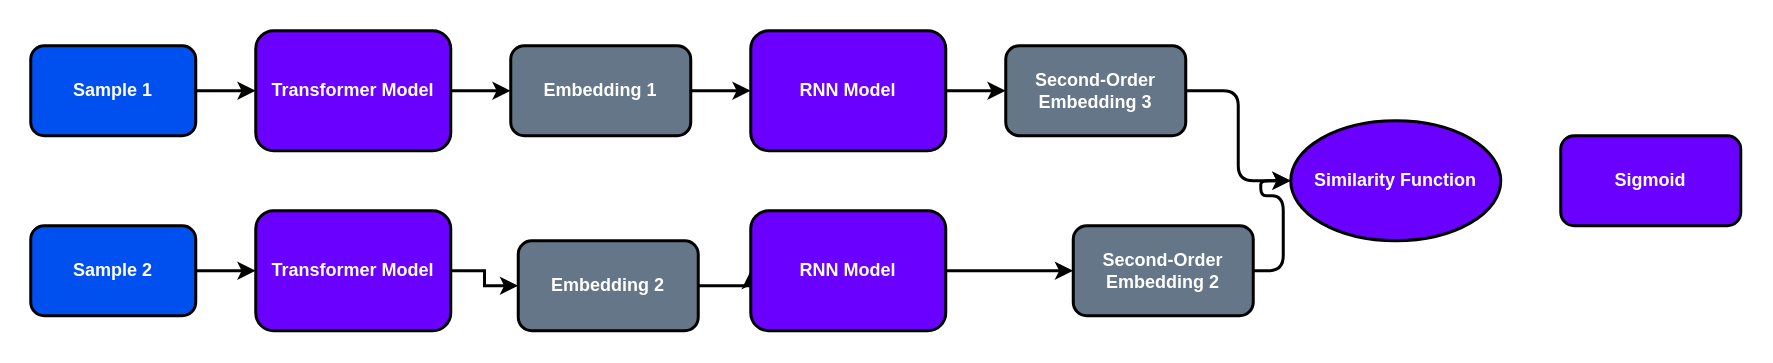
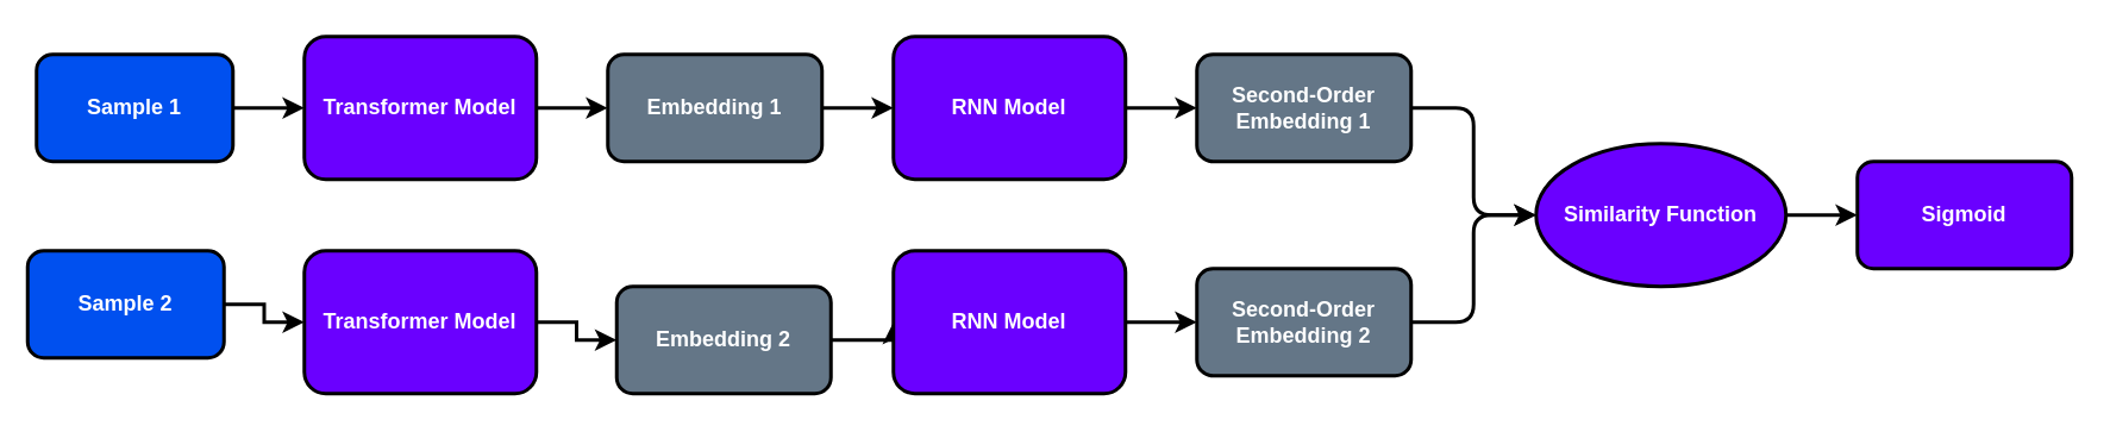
  <mxCell id="0" />
  <mxCell id="1" parent="0" />
  <mxCell id="2" style="edgeStyle=orthogonalEdgeStyle;curved=1;orthogonalLoop=1;jettySize=auto;html=1;exitX=1;exitY=0.5;exitDx=0;exitDy=0;strokeWidth=2;" parent="1" source="3" target="7" edge="1"><mxGeometry relative="1" as="geometry" /></mxCell>
  <mxCell id="3" value="Sample 1" style="rounded=1;whiteSpace=wrap;html=1;fillColor=#0050ef;fontColor=#ffffff;strokeColor=#000000;strokeWidth=2;fontStyle=1" parent="1" vertex="1"><mxGeometry x="20" y="30" width="110" height="60" as="geometry" /></mxCell>
  <mxCell id="4" style="edgeStyle=orthogonalEdgeStyle;rounded=0;orthogonalLoop=1;jettySize=auto;html=1;exitX=1;exitY=0.5;exitDx=0;exitDy=0;entryX=0;entryY=0.5;entryDx=0;entryDy=0;strokeWidth=2;fontFamily=Roboto;fontSource=https%3A%2F%2Ffonts.googleapis.com%2Fcss2%3Ffamily%3DRoboto%26display%3Dswap;" parent="1" source="5" target="9" edge="1"><mxGeometry relative="1" as="geometry" /></mxCell>
- <mxCell id="5" value="Sample 2" style="rounded=1;whiteSpace=wrap;html=1;fillColor=#0050ef;fontColor=#ffffff;strokeColor=#000000;strokeWidth=2;fontStyle=1" parent="1" vertex="1"><mxGeometry x="20" y="150" width="110" height="60" as="geometry" /></mxCell>
+ <mxCell id="5" value="Sample 2" style="rounded=1;whiteSpace=wrap;html=1;fillColor=#0050ef;fontColor=#ffffff;strokeColor=#000000;strokeWidth=2;fontStyle=1" parent="1" vertex="1"><mxGeometry x="15" y="140" width="110" height="60" as="geometry" /></mxCell>
  <mxCell id="6" style="edgeStyle=orthogonalEdgeStyle;rounded=0;orthogonalLoop=1;jettySize=auto;html=1;exitX=1;exitY=0.5;exitDx=0;exitDy=0;entryX=0;entryY=0.5;entryDx=0;entryDy=0;strokeWidth=2;" parent="1" source="7" target="18" edge="1"><mxGeometry relative="1" as="geometry" /></mxCell>
  <mxCell id="7" value="Transformer Model" style="rounded=1;whiteSpace=wrap;html=1;fillColor=#6a00ff;fontColor=#ffffff;strokeColor=#000000;strokeWidth=2;fontStyle=1" parent="1" vertex="1"><mxGeometry x="170" y="20" width="130" height="80" as="geometry" /></mxCell>
  <mxCell id="8" style="edgeStyle=orthogonalEdgeStyle;rounded=0;orthogonalLoop=1;jettySize=auto;html=1;exitX=1;exitY=0.5;exitDx=0;exitDy=0;entryX=0;entryY=0.5;entryDx=0;entryDy=0;strokeWidth=2;" parent="1" source="9" target="20" edge="1"><mxGeometry relative="1" as="geometry" /></mxCell>
  <mxCell id="9" value="Transformer Model" style="rounded=1;whiteSpace=wrap;html=1;fillColor=#6a00ff;fontColor=#ffffff;strokeColor=#000000;strokeWidth=2;fontStyle=1" parent="1" vertex="1"><mxGeometry x="170" y="140" width="130" height="80" as="geometry" /></mxCell>
  <mxCell id="10" style="edgeStyle=orthogonalEdgeStyle;rounded=1;orthogonalLoop=1;jettySize=auto;html=1;exitX=1;exitY=0.5;exitDx=0;exitDy=0;entryX=0;entryY=0.5;entryDx=0;entryDy=0;strokeWidth=2;fontFamily=Helvetica;" parent="1" source="11" target="15" edge="1"><mxGeometry relative="1" as="geometry" /></mxCell>
- <mxCell id="11" value="Second-Order Embedding 3" style="rounded=1;whiteSpace=wrap;html=1;fillColor=#647687;fontColor=#ffffff;strokeColor=#000000;strokeWidth=2;fontStyle=1" parent="1" vertex="1"><mxGeometry x="670" y="30" width="120" height="60" as="geometry" /></mxCell>
+ <mxCell id="11" value="Second-Order Embedding 1" style="rounded=1;whiteSpace=wrap;html=1;fillColor=#647687;fontColor=#ffffff;strokeColor=#000000;strokeWidth=2;fontStyle=1" parent="1" vertex="1"><mxGeometry x="670" y="30" width="120" height="60" as="geometry" /></mxCell>
  <mxCell id="12" style="edgeStyle=orthogonalEdgeStyle;rounded=1;orthogonalLoop=1;jettySize=auto;html=1;exitX=1;exitY=0.5;exitDx=0;exitDy=0;entryX=0;entryY=0.5;entryDx=0;entryDy=0;strokeWidth=2;fontFamily=Helvetica;" parent="1" source="13" target="15" edge="1"><mxGeometry relative="1" as="geometry" /></mxCell>
- <mxCell id="13" value="Second-Order Embedding 2" style="rounded=1;whiteSpace=wrap;html=1;fillColor=#647687;fontColor=#ffffff;strokeColor=#000000;strokeWidth=2;fontStyle=1" parent="1" vertex="1"><mxGeometry x="715" y="150" width="120" height="60" as="geometry" /></mxCell>
+ <mxCell id="13" value="Second-Order Embedding 2" style="rounded=1;whiteSpace=wrap;html=1;fillColor=#647687;fontColor=#ffffff;strokeColor=#000000;strokeWidth=2;fontStyle=1" parent="1" vertex="1"><mxGeometry x="670" y="150" width="120" height="60" as="geometry" /></mxCell>
+ <mxCell id="14" style="edgeStyle=orthogonalEdgeStyle;curved=1;orthogonalLoop=1;jettySize=auto;html=1;exitX=1;exitY=0.5;exitDx=0;exitDy=0;entryX=0;entryY=0.5;entryDx=0;entryDy=0;strokeWidth=2;" parent="1" source="15" target="16" edge="1"><mxGeometry relative="1" as="geometry" /></mxCell>
  <mxCell id="15" value="&lt;font face=&quot;Helvetica&quot;&gt;Similarity Function&lt;/font&gt;" style="ellipse;whiteSpace=wrap;html=1;strokeColor=#000000;strokeWidth=2;fontFamily=Roboto;fontSource=https%3A%2F%2Ffonts.googleapis.com%2Fcss2%3Ffamily%3DRoboto%26display%3Dswap;fillColor=#6a00ff;fontColor=#ffffff;fontStyle=1;" parent="1" vertex="1"><mxGeometry x="860" y="80" width="140" height="80" as="geometry" /></mxCell>
  <mxCell id="16" value="Sigmoid" style="rounded=1;whiteSpace=wrap;html=1;fillColor=#6a00ff;fontColor=#ffffff;strokeColor=#000000;strokeWidth=2;fontStyle=1" parent="1" vertex="1"><mxGeometry x="1040" y="90" width="120" height="60" as="geometry" /></mxCell>
  <mxCell id="17" style="edgeStyle=orthogonalEdgeStyle;rounded=0;orthogonalLoop=1;jettySize=auto;html=1;exitX=1;exitY=0.5;exitDx=0;exitDy=0;entryX=0;entryY=0.5;entryDx=0;entryDy=0;strokeWidth=2;" parent="1" source="18" target="22" edge="1"><mxGeometry relative="1" as="geometry" /></mxCell>
  <mxCell id="18" value="Embedding 1" style="rounded=1;whiteSpace=wrap;html=1;fillColor=#647687;fontColor=#ffffff;strokeColor=#000000;strokeWidth=2;fontStyle=1" parent="1" vertex="1"><mxGeometry x="340" y="30" width="120" height="60" as="geometry" /></mxCell>
  <mxCell id="19" style="edgeStyle=orthogonalEdgeStyle;rounded=0;orthogonalLoop=1;jettySize=auto;html=1;exitX=1;exitY=0.5;exitDx=0;exitDy=0;entryX=0;entryY=0.5;entryDx=0;entryDy=0;strokeWidth=2;" parent="1" source="20" target="24" edge="1"><mxGeometry relative="1" as="geometry" /></mxCell>
  <mxCell id="20" value="Embedding 2" style="rounded=1;whiteSpace=wrap;html=1;fillColor=#647687;fontColor=#ffffff;strokeColor=#000000;strokeWidth=2;fontStyle=1" parent="1" vertex="1"><mxGeometry x="345" y="160" width="120" height="60" as="geometry" /></mxCell>
  <mxCell id="21" style="edgeStyle=orthogonalEdgeStyle;rounded=0;orthogonalLoop=1;jettySize=auto;html=1;exitX=1;exitY=0.5;exitDx=0;exitDy=0;entryX=0;entryY=0.5;entryDx=0;entryDy=0;strokeWidth=2;" parent="1" source="22" target="11" edge="1"><mxGeometry relative="1" as="geometry" /></mxCell>
  <mxCell id="22" value="RNN Model" style="rounded=1;whiteSpace=wrap;html=1;fillColor=#6a00ff;fontColor=#ffffff;strokeColor=#000000;strokeWidth=2;fontStyle=1" parent="1" vertex="1"><mxGeometry x="500" y="20" width="130" height="80" as="geometry" /></mxCell>
  <mxCell id="23" style="edgeStyle=orthogonalEdgeStyle;rounded=0;orthogonalLoop=1;jettySize=auto;html=1;exitX=1;exitY=0.5;exitDx=0;exitDy=0;entryX=0;entryY=0.5;entryDx=0;entryDy=0;strokeWidth=2;" parent="1" source="24" target="13" edge="1"><mxGeometry relative="1" as="geometry" /></mxCell>
  <mxCell id="24" value="RNN Model" style="rounded=1;whiteSpace=wrap;html=1;fillColor=#6a00ff;fontColor=#ffffff;strokeColor=#000000;strokeWidth=2;fontStyle=1" parent="1" vertex="1"><mxGeometry x="500" y="140" width="130" height="80" as="geometry" /></mxCell>
